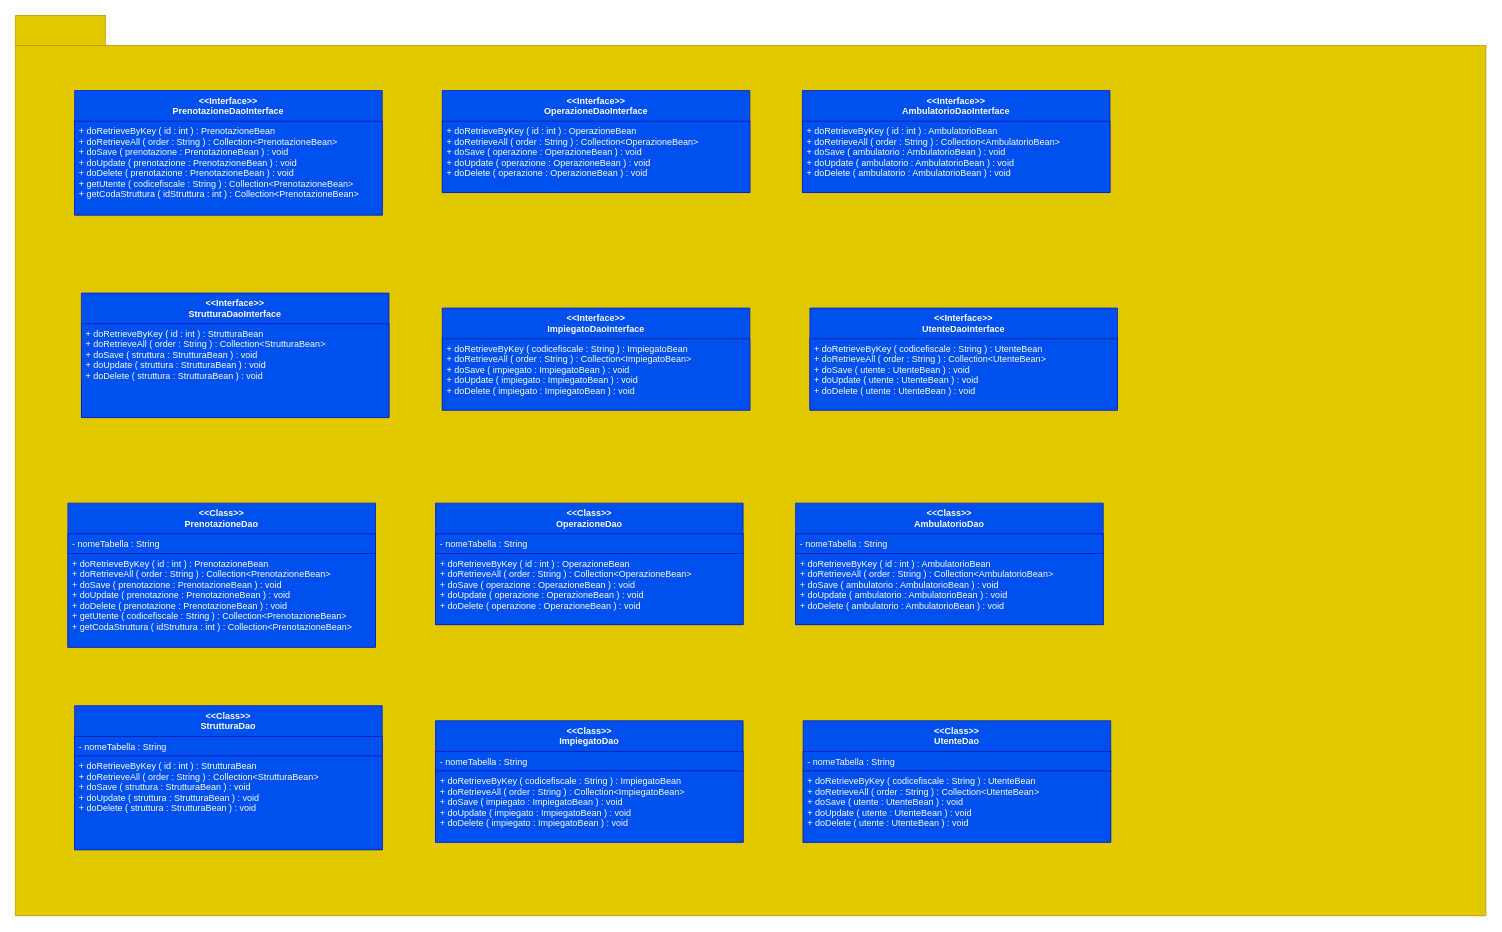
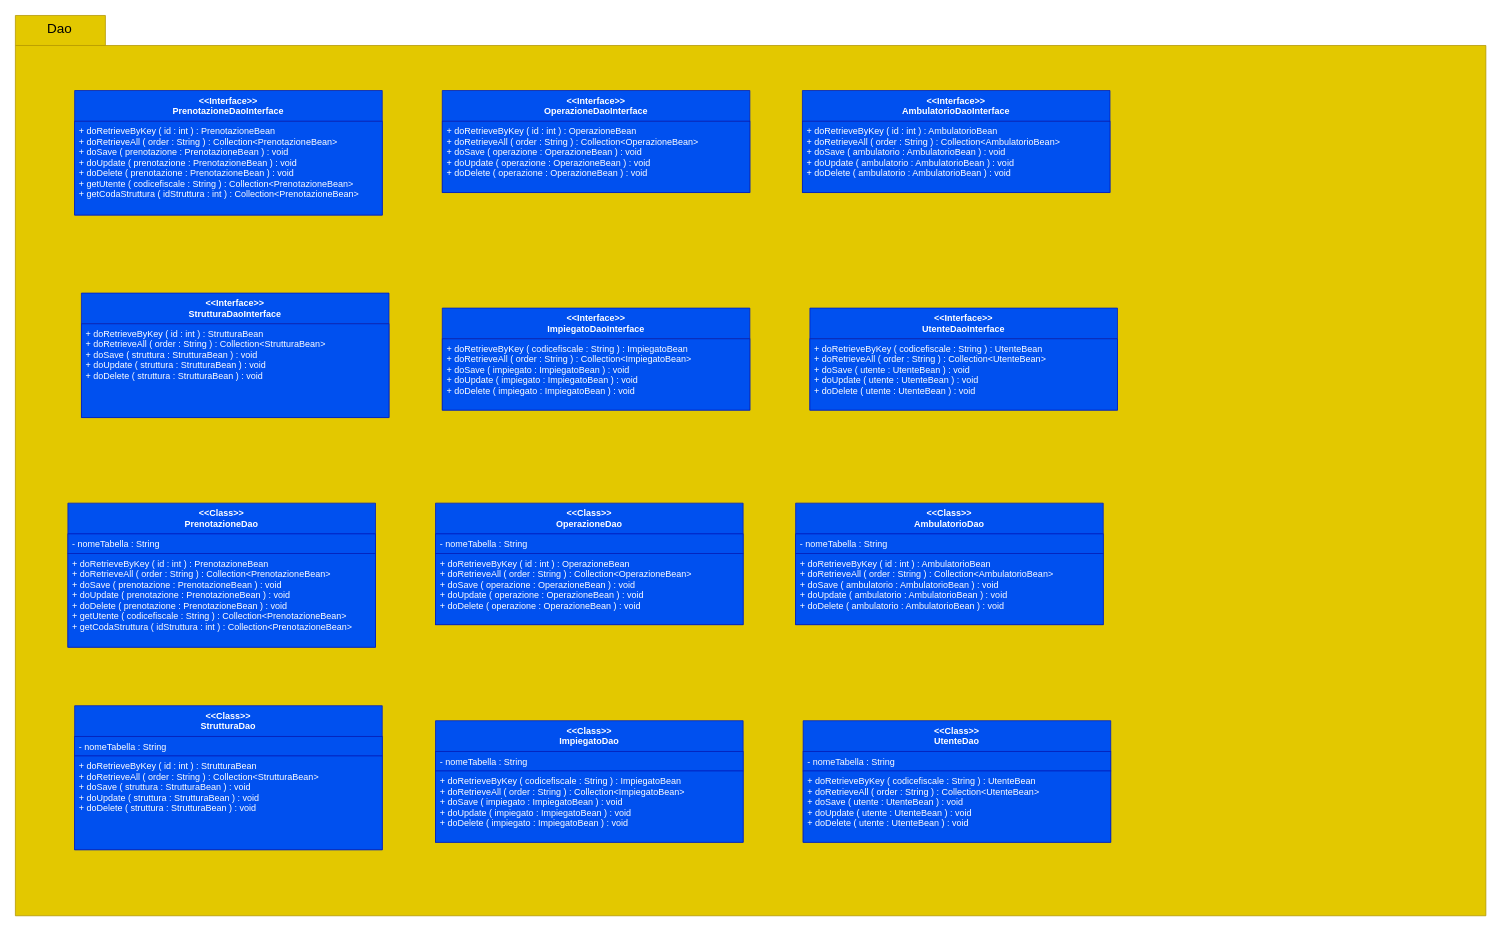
  <mxCell id="0" />
  <mxCell id="1" parent="0" />
  <mxCell id="2" value="" style="shape=folder;fontStyle=1;spacingTop=10;tabWidth=100;tabHeight=40;tabPosition=left;html=1;fillColor=#e3c800;strokeColor=#B09500;fontColor=#ffffff;" parent="1" vertex="1"><mxGeometry x="20" y="20" width="1960" height="1200" as="geometry" /></mxCell>
+ <mxCell id="3" value="&lt;font style=&quot;font-size: 18px&quot;&gt;Dao&lt;/font&gt;" style="text;html=1;strokeColor=none;fillColor=none;align=center;verticalAlign=middle;whiteSpace=wrap;rounded=0;" parent="1" vertex="1"><mxGeometry x="59" y="28" width="40" height="20" as="geometry" /></mxCell>
  <mxCell id="4" value="&lt;&lt;Class&gt;&gt;&#10;PrenotazioneDao" style="swimlane;fontStyle=1;align=center;verticalAlign=top;childLayout=stackLayout;horizontal=1;startSize=41;horizontalStack=0;resizeParent=1;resizeParentMax=0;resizeLast=0;collapsible=1;marginBottom=0;fillColor=#0050ef;strokeColor=#001DBC;fontColor=#ffffff;" parent="1" vertex="1"><mxGeometry x="90" y="670" width="410" height="192" as="geometry" /></mxCell>
  <mxCell id="5" value="- nomeTabella : String" style="text;strokeColor=#001DBC;fillColor=#0050ef;align=left;verticalAlign=top;spacingLeft=4;spacingRight=4;overflow=hidden;rotatable=0;points=[[0,0.5],[1,0.5]];portConstraint=eastwest;fontColor=#ffffff;" parent="4" vertex="1"><mxGeometry y="41" width="410" height="26" as="geometry" /></mxCell>
  <mxCell id="6" value="+ doRetrieveByKey ( id : int ) : PrenotazioneBean&#10;+ doRetrieveAll ( order : String ) : Collection&lt;PrenotazioneBean&gt;&#10;+ doSave ( prenotazione : PrenotazioneBean ) : void&#10;+ doUpdate ( prenotazione : PrenotazioneBean ) : void&#10;+ doDelete ( prenotazione : PrenotazioneBean ) : void&#10;+ getUtente ( codicefiscale : String ) : Collection&lt;PrenotazioneBean&gt;&#10;+ getCodaStruttura ( idStruttura : int ) : Collection&lt;PrenotazioneBean&gt;" style="text;strokeColor=#001DBC;fillColor=#0050ef;align=left;verticalAlign=top;spacingLeft=4;spacingRight=4;overflow=hidden;rotatable=0;points=[[0,0.5],[1,0.5]];portConstraint=eastwest;fontColor=#ffffff;" parent="4" vertex="1"><mxGeometry y="67" width="410" height="125" as="geometry" /></mxCell>
  <mxCell id="7" value="&lt;&lt;Class&gt;&gt;&#10;StrutturaDao" style="swimlane;fontStyle=1;align=center;verticalAlign=top;childLayout=stackLayout;horizontal=1;startSize=41;horizontalStack=0;resizeParent=1;resizeParentMax=0;resizeLast=0;collapsible=1;marginBottom=0;fillColor=#0050ef;strokeColor=#001DBC;fontColor=#ffffff;" parent="1" vertex="1"><mxGeometry x="99" y="940" width="410" height="192" as="geometry" /></mxCell>
  <mxCell id="8" value="- nomeTabella : String" style="text;strokeColor=#001DBC;fillColor=#0050ef;align=left;verticalAlign=top;spacingLeft=4;spacingRight=4;overflow=hidden;rotatable=0;points=[[0,0.5],[1,0.5]];portConstraint=eastwest;fontColor=#ffffff;" parent="7" vertex="1"><mxGeometry y="41" width="410" height="26" as="geometry" /></mxCell>
  <mxCell id="9" value="+ doRetrieveByKey ( id : int ) : StrutturaBean&#10;+ doRetrieveAll ( order : String ) : Collection&lt;StrutturaBean&gt;&#10;+ doSave ( struttura : StrutturaBean ) : void&#10;+ doUpdate ( struttura : StrutturaBean ) : void&#10;+ doDelete ( struttura : StrutturaBean ) : void&#10;" style="text;strokeColor=#001DBC;fillColor=#0050ef;align=left;verticalAlign=top;spacingLeft=4;spacingRight=4;overflow=hidden;rotatable=0;points=[[0,0.5],[1,0.5]];portConstraint=eastwest;fontColor=#ffffff;" parent="7" vertex="1"><mxGeometry y="67" width="410" height="125" as="geometry" /></mxCell>
  <mxCell id="10" value="&lt;&lt;Class&gt;&gt;&#10;OperazioneDao" style="swimlane;fontStyle=1;align=center;verticalAlign=top;childLayout=stackLayout;horizontal=1;startSize=41;horizontalStack=0;resizeParent=1;resizeParentMax=0;resizeLast=0;collapsible=1;marginBottom=0;fillColor=#0050ef;strokeColor=#001DBC;fontColor=#ffffff;" parent="1" vertex="1"><mxGeometry x="580" y="670" width="410" height="162" as="geometry" /></mxCell>
  <mxCell id="11" value="- nomeTabella : String" style="text;strokeColor=#001DBC;fillColor=#0050ef;align=left;verticalAlign=top;spacingLeft=4;spacingRight=4;overflow=hidden;rotatable=0;points=[[0,0.5],[1,0.5]];portConstraint=eastwest;fontColor=#ffffff;" parent="10" vertex="1"><mxGeometry y="41" width="410" height="26" as="geometry" /></mxCell>
  <mxCell id="12" value="+ doRetrieveByKey ( id : int ) : OperazioneBean&#10;+ doRetrieveAll ( order : String ) : Collection&lt;OperazioneBean&gt;&#10;+ doSave ( operazione : OperazioneBean ) : void&#10;+ doUpdate ( operazione : OperazioneBean ) : void&#10;+ doDelete ( operazione : OperazioneBean ) : void&#10;" style="text;strokeColor=#001DBC;fillColor=#0050ef;align=left;verticalAlign=top;spacingLeft=4;spacingRight=4;overflow=hidden;rotatable=0;points=[[0,0.5],[1,0.5]];portConstraint=eastwest;fontColor=#ffffff;" parent="10" vertex="1"><mxGeometry y="67" width="410" height="95" as="geometry" /></mxCell>
  <mxCell id="13" value="&lt;&lt;Class&gt;&gt;&#10;UtenteDao" style="swimlane;fontStyle=1;align=center;verticalAlign=top;childLayout=stackLayout;horizontal=1;startSize=41;horizontalStack=0;resizeParent=1;resizeParentMax=0;resizeLast=0;collapsible=1;marginBottom=0;fillColor=#0050ef;strokeColor=#001DBC;fontColor=#ffffff;" parent="1" vertex="1"><mxGeometry x="1070" y="960" width="410" height="162" as="geometry" /></mxCell>
  <mxCell id="14" value="- nomeTabella : String" style="text;strokeColor=#001DBC;fillColor=#0050ef;align=left;verticalAlign=top;spacingLeft=4;spacingRight=4;overflow=hidden;rotatable=0;points=[[0,0.5],[1,0.5]];portConstraint=eastwest;fontColor=#ffffff;" parent="13" vertex="1"><mxGeometry y="41" width="410" height="26" as="geometry" /></mxCell>
  <mxCell id="15" value="+ doRetrieveByKey ( codicefiscale : String ) : UtenteBean&#10;+ doRetrieveAll ( order : String ) : Collection&lt;UtenteBean&gt;&#10;+ doSave ( utente : UtenteBean ) : void&#10;+ doUpdate ( utente : UtenteBean ) : void&#10;+ doDelete ( utente : UtenteBean ) : void&#10;" style="text;strokeColor=#001DBC;fillColor=#0050ef;align=left;verticalAlign=top;spacingLeft=4;spacingRight=4;overflow=hidden;rotatable=0;points=[[0,0.5],[1,0.5]];portConstraint=eastwest;fontColor=#ffffff;" parent="13" vertex="1"><mxGeometry y="67" width="410" height="95" as="geometry" /></mxCell>
  <mxCell id="16" value="&lt;&lt;Class&gt;&gt;&#10;AmbulatorioDao" style="swimlane;fontStyle=1;align=center;verticalAlign=top;childLayout=stackLayout;horizontal=1;startSize=41;horizontalStack=0;resizeParent=1;resizeParentMax=0;resizeLast=0;collapsible=1;marginBottom=0;fillColor=#0050ef;strokeColor=#001DBC;fontColor=#ffffff;" parent="1" vertex="1"><mxGeometry x="1060" y="670" width="410" height="162" as="geometry" /></mxCell>
  <mxCell id="17" value="- nomeTabella : String" style="text;strokeColor=#001DBC;fillColor=#0050ef;align=left;verticalAlign=top;spacingLeft=4;spacingRight=4;overflow=hidden;rotatable=0;points=[[0,0.5],[1,0.5]];portConstraint=eastwest;fontColor=#ffffff;" parent="16" vertex="1"><mxGeometry y="41" width="410" height="26" as="geometry" /></mxCell>
  <mxCell id="18" value="+ doRetrieveByKey ( id : int ) : AmbulatorioBean&#10;+ doRetrieveAll ( order : String ) : Collection&lt;AmbulatorioBean&gt;&#10;+ doSave ( ambulatorio : AmbulatorioBean ) : void&#10;+ doUpdate ( ambulatorio : AmbulatorioBean ) : void&#10;+ doDelete ( ambulatorio : AmbulatorioBean ) : void&#10;" style="text;strokeColor=#001DBC;fillColor=#0050ef;align=left;verticalAlign=top;spacingLeft=4;spacingRight=4;overflow=hidden;rotatable=0;points=[[0,0.5],[1,0.5]];portConstraint=eastwest;fontColor=#ffffff;" parent="16" vertex="1"><mxGeometry y="67" width="410" height="95" as="geometry" /></mxCell>
  <mxCell id="19" value="&lt;&lt;Class&gt;&gt;&#10;ImpiegatoDao" style="swimlane;fontStyle=1;align=center;verticalAlign=top;childLayout=stackLayout;horizontal=1;startSize=41;horizontalStack=0;resizeParent=1;resizeParentMax=0;resizeLast=0;collapsible=1;marginBottom=0;fillColor=#0050ef;strokeColor=#001DBC;fontColor=#ffffff;" parent="1" vertex="1"><mxGeometry x="580" y="960" width="410" height="162" as="geometry" /></mxCell>
  <mxCell id="20" value="- nomeTabella : String" style="text;strokeColor=#001DBC;fillColor=#0050ef;align=left;verticalAlign=top;spacingLeft=4;spacingRight=4;overflow=hidden;rotatable=0;points=[[0,0.5],[1,0.5]];portConstraint=eastwest;fontColor=#ffffff;" parent="19" vertex="1"><mxGeometry y="41" width="410" height="26" as="geometry" /></mxCell>
  <mxCell id="21" value="+ doRetrieveByKey ( codicefiscale : String ) : ImpiegatoBean&#10;+ doRetrieveAll ( order : String ) : Collection&lt;ImpiegatoBean&gt;&#10;+ doSave ( impiegato : ImpiegatoBean ) : void&#10;+ doUpdate ( impiegato : ImpiegatoBean ) : void&#10;+ doDelete ( impiegato : ImpiegatoBean ) : void&#10;" style="text;strokeColor=#001DBC;fillColor=#0050ef;align=left;verticalAlign=top;spacingLeft=4;spacingRight=4;overflow=hidden;rotatable=0;points=[[0,0.5],[1,0.5]];portConstraint=eastwest;fontColor=#ffffff;" parent="19" vertex="1"><mxGeometry y="67" width="410" height="95" as="geometry" /></mxCell>
  <mxCell id="22" value="&lt;&lt;Interface&gt;&gt;&#10;PrenotazioneDaoInterface" style="swimlane;fontStyle=1;align=center;verticalAlign=top;childLayout=stackLayout;horizontal=1;startSize=41;horizontalStack=0;resizeParent=1;resizeParentMax=0;resizeLast=0;collapsible=1;marginBottom=0;fillColor=#0050ef;strokeColor=#001DBC;fontColor=#ffffff;" parent="1" vertex="1"><mxGeometry x="99" y="120" width="410" height="166" as="geometry" /></mxCell>
  <mxCell id="23" value="+ doRetrieveByKey ( id : int ) : PrenotazioneBean&#10;+ doRetrieveAll ( order : String ) : Collection&lt;PrenotazioneBean&gt;&#10;+ doSave ( prenotazione : PrenotazioneBean ) : void&#10;+ doUpdate ( prenotazione : PrenotazioneBean ) : void&#10;+ doDelete ( prenotazione : PrenotazioneBean ) : void&#10;+ getUtente ( codicefiscale : String ) : Collection&lt;PrenotazioneBean&gt;&#10;+ getCodaStruttura ( idStruttura : int ) : Collection&lt;PrenotazioneBean&gt;" style="text;strokeColor=#001DBC;fillColor=#0050ef;align=left;verticalAlign=top;spacingLeft=4;spacingRight=4;overflow=hidden;rotatable=0;points=[[0,0.5],[1,0.5]];portConstraint=eastwest;fontColor=#ffffff;" parent="22" vertex="1"><mxGeometry y="41" width="410" height="125" as="geometry" /></mxCell>
  <mxCell id="24" value="&lt;&lt;Interface&gt;&gt;&#10;StrutturaDaoInterface" style="swimlane;fontStyle=1;align=center;verticalAlign=top;childLayout=stackLayout;horizontal=1;startSize=41;horizontalStack=0;resizeParent=1;resizeParentMax=0;resizeLast=0;collapsible=1;marginBottom=0;fillColor=#0050ef;strokeColor=#001DBC;fontColor=#ffffff;" parent="1" vertex="1"><mxGeometry x="108" y="390" width="410" height="166" as="geometry" /></mxCell>
  <mxCell id="25" value="+ doRetrieveByKey ( id : int ) : StrutturaBean&#10;+ doRetrieveAll ( order : String ) : Collection&lt;StrutturaBean&gt;&#10;+ doSave ( struttura : StrutturaBean ) : void&#10;+ doUpdate ( struttura : StrutturaBean ) : void&#10;+ doDelete ( struttura : StrutturaBean ) : void&#10;" style="text;strokeColor=#001DBC;fillColor=#0050ef;align=left;verticalAlign=top;spacingLeft=4;spacingRight=4;overflow=hidden;rotatable=0;points=[[0,0.5],[1,0.5]];portConstraint=eastwest;fontColor=#ffffff;" parent="24" vertex="1"><mxGeometry y="41" width="410" height="125" as="geometry" /></mxCell>
  <mxCell id="26" value="&lt;&lt;Interface&gt;&gt;&#10;OperazioneDaoInterface" style="swimlane;fontStyle=1;align=center;verticalAlign=top;childLayout=stackLayout;horizontal=1;startSize=41;horizontalStack=0;resizeParent=1;resizeParentMax=0;resizeLast=0;collapsible=1;marginBottom=0;fillColor=#0050ef;strokeColor=#001DBC;fontColor=#ffffff;" parent="1" vertex="1"><mxGeometry x="589" y="120" width="410" height="136" as="geometry" /></mxCell>
  <mxCell id="27" value="+ doRetrieveByKey ( id : int ) : OperazioneBean&#10;+ doRetrieveAll ( order : String ) : Collection&lt;OperazioneBean&gt;&#10;+ doSave ( operazione : OperazioneBean ) : void&#10;+ doUpdate ( operazione : OperazioneBean ) : void&#10;+ doDelete ( operazione : OperazioneBean ) : void&#10;" style="text;strokeColor=#001DBC;fillColor=#0050ef;align=left;verticalAlign=top;spacingLeft=4;spacingRight=4;overflow=hidden;rotatable=0;points=[[0,0.5],[1,0.5]];portConstraint=eastwest;fontColor=#ffffff;" parent="26" vertex="1"><mxGeometry y="41" width="410" height="95" as="geometry" /></mxCell>
  <mxCell id="28" value="&lt;&lt;Interface&gt;&gt;&#10;UtenteDaoInterface" style="swimlane;fontStyle=1;align=center;verticalAlign=top;childLayout=stackLayout;horizontal=1;startSize=41;horizontalStack=0;resizeParent=1;resizeParentMax=0;resizeLast=0;collapsible=1;marginBottom=0;fillColor=#0050ef;strokeColor=#001DBC;fontColor=#ffffff;" parent="1" vertex="1"><mxGeometry x="1079" y="410" width="410" height="136" as="geometry" /></mxCell>
  <mxCell id="29" value="+ doRetrieveByKey ( codicefiscale : String ) : UtenteBean&#10;+ doRetrieveAll ( order : String ) : Collection&lt;UtenteBean&gt;&#10;+ doSave ( utente : UtenteBean ) : void&#10;+ doUpdate ( utente : UtenteBean ) : void&#10;+ doDelete ( utente : UtenteBean ) : void&#10;" style="text;strokeColor=#001DBC;fillColor=#0050ef;align=left;verticalAlign=top;spacingLeft=4;spacingRight=4;overflow=hidden;rotatable=0;points=[[0,0.5],[1,0.5]];portConstraint=eastwest;fontColor=#ffffff;" parent="28" vertex="1"><mxGeometry y="41" width="410" height="95" as="geometry" /></mxCell>
  <mxCell id="30" value="&lt;&lt;Interface&gt;&gt;&#10;AmbulatorioDaoInterface" style="swimlane;fontStyle=1;align=center;verticalAlign=top;childLayout=stackLayout;horizontal=1;startSize=41;horizontalStack=0;resizeParent=1;resizeParentMax=0;resizeLast=0;collapsible=1;marginBottom=0;fillColor=#0050ef;strokeColor=#001DBC;fontColor=#ffffff;" parent="1" vertex="1"><mxGeometry x="1069" y="120" width="410" height="136" as="geometry" /></mxCell>
  <mxCell id="31" value="+ doRetrieveByKey ( id : int ) : AmbulatorioBean&#10;+ doRetrieveAll ( order : String ) : Collection&lt;AmbulatorioBean&gt;&#10;+ doSave ( ambulatorio : AmbulatorioBean ) : void&#10;+ doUpdate ( ambulatorio : AmbulatorioBean ) : void&#10;+ doDelete ( ambulatorio : AmbulatorioBean ) : void&#10;" style="text;strokeColor=#001DBC;fillColor=#0050ef;align=left;verticalAlign=top;spacingLeft=4;spacingRight=4;overflow=hidden;rotatable=0;points=[[0,0.5],[1,0.5]];portConstraint=eastwest;fontColor=#ffffff;" parent="30" vertex="1"><mxGeometry y="41" width="410" height="95" as="geometry" /></mxCell>
  <mxCell id="32" value="&lt;&lt;Interface&gt;&gt;&#10;ImpiegatoDaoInterface" style="swimlane;fontStyle=1;align=center;verticalAlign=top;childLayout=stackLayout;horizontal=1;startSize=41;horizontalStack=0;resizeParent=1;resizeParentMax=0;resizeLast=0;collapsible=1;marginBottom=0;fillColor=#0050ef;strokeColor=#001DBC;fontColor=#ffffff;" parent="1" vertex="1"><mxGeometry x="589" y="410" width="410" height="136" as="geometry" /></mxCell>
  <mxCell id="33" value="+ doRetrieveByKey ( codicefiscale : String ) : ImpiegatoBean&#10;+ doRetrieveAll ( order : String ) : Collection&lt;ImpiegatoBean&gt;&#10;+ doSave ( impiegato : ImpiegatoBean ) : void&#10;+ doUpdate ( impiegato : ImpiegatoBean ) : void&#10;+ doDelete ( impiegato : ImpiegatoBean ) : void&#10;" style="text;strokeColor=#001DBC;fillColor=#0050ef;align=left;verticalAlign=top;spacingLeft=4;spacingRight=4;overflow=hidden;rotatable=0;points=[[0,0.5],[1,0.5]];portConstraint=eastwest;fontColor=#ffffff;" parent="32" vertex="1"><mxGeometry y="41" width="410" height="95" as="geometry" /></mxCell>
